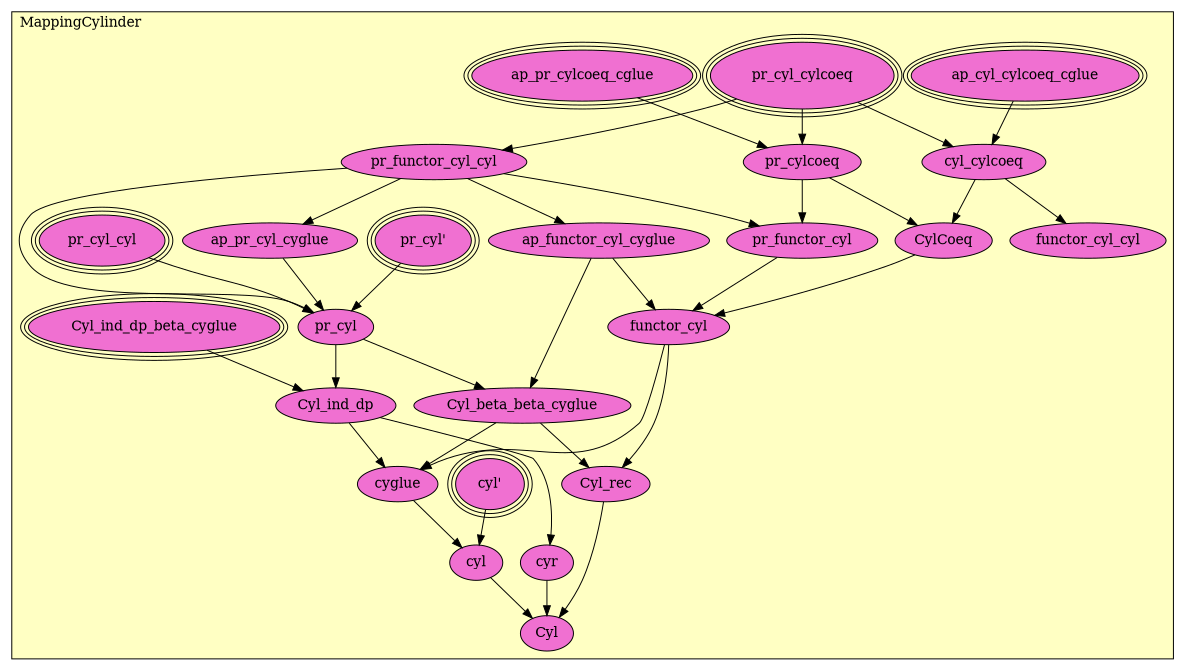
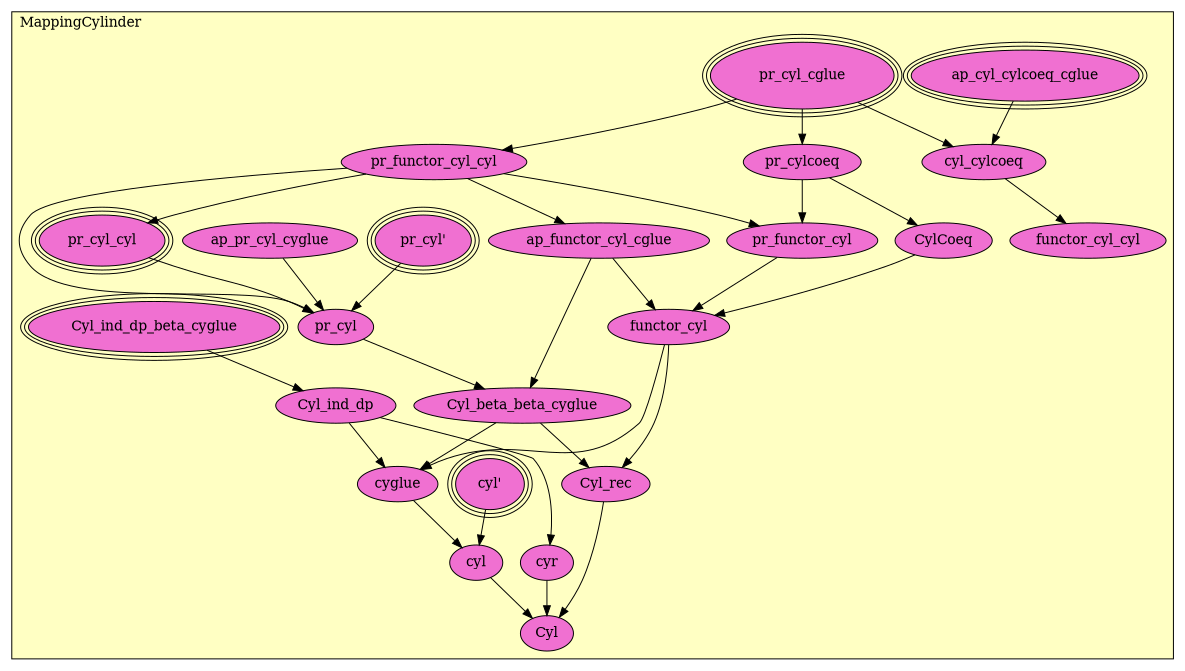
  digraph {
    node [fillcolor="#F070D1" style=filled]
-   n1 [label=pr_cyl_cylcoeq peripheries=3]
-   n2 [label=ap_pr_cylcoeq_cglue peripheries=3]
+   n1 [label=pr_cyl_cglue peripheries=3]
    n3 [label=pr_cylcoeq]
    n4 [label=ap_cyl_cylcoeq_cglue peripheries=3]
    n5 [label=cyl_cylcoeq]
    n6 [label=CylCoeq]
    n7 [label=pr_functor_cyl_cyl]
    n8 [label=pr_functor_cyl]
    n9 [label=functor_cyl_cyl]
-   n10 [label=ap_functor_cyl_cyglue]
+   n10 [label=ap_functor_cyl_cglue]
    n11 [label=functor_cyl]
    n12 [label="pr_cyl'" peripheries=3]
    n13 [label="cyl'" peripheries=3]
    n14 [label=pr_cyl_cyl peripheries=3]
    n15 [label=ap_pr_cyl_cyglue]
    n16 [label=pr_cyl]
    n17 [label=Cyl_beta_beta_cyglue]
    n18 [label=Cyl_rec]
    n19 [label=Cyl_ind_dp_beta_cyglue peripheries=3]
    n20 [label=Cyl_ind_dp]
    n21 [label=cyglue]
    n22 [label=cyr]
    n23 [label=cyl]
    n24 [label=Cyl]
    subgraph cluster_1 {
      fillcolor="#FFFFC3"
      label=MappingCylinder
      labeljust=l
      style=filled
      n1
-     n2
      n3
      n4
      n5
      n6
      n7
      n8
      n9
      n10
      n11
      n12
      n13
      n14
      n15
      n16
      n17
      n18
      n19
      n20
      n21
      n22
      n23
      n24
    }
    n1 -> n3
    n1 -> n5
    n1 -> n7
-   n2 -> n3
    n3 -> n6
    n3 -> n8
    n4 -> n5
-   n5 -> n6
    n5 -> n9
    n6 -> n11
    n7 -> n8
    n7 -> n10
-   n7 -> n15
+   n7 -> n14
    n7 -> n16
    n8 -> n11
    n10 -> n11
    n10 -> n17
    n11 -> n18
    n11 -> n21
    n12 -> n16
    n13 -> n23
    n14 -> n16
    n15 -> n16
    n16 -> n17
-   n16 -> n20
    n17 -> n18
    n17 -> n21
    n18 -> n24
    n19 -> n20
    n20 -> n21
    n20 -> n22
    n21 -> n23
    n22 -> n24
    n23 -> n24
  }
